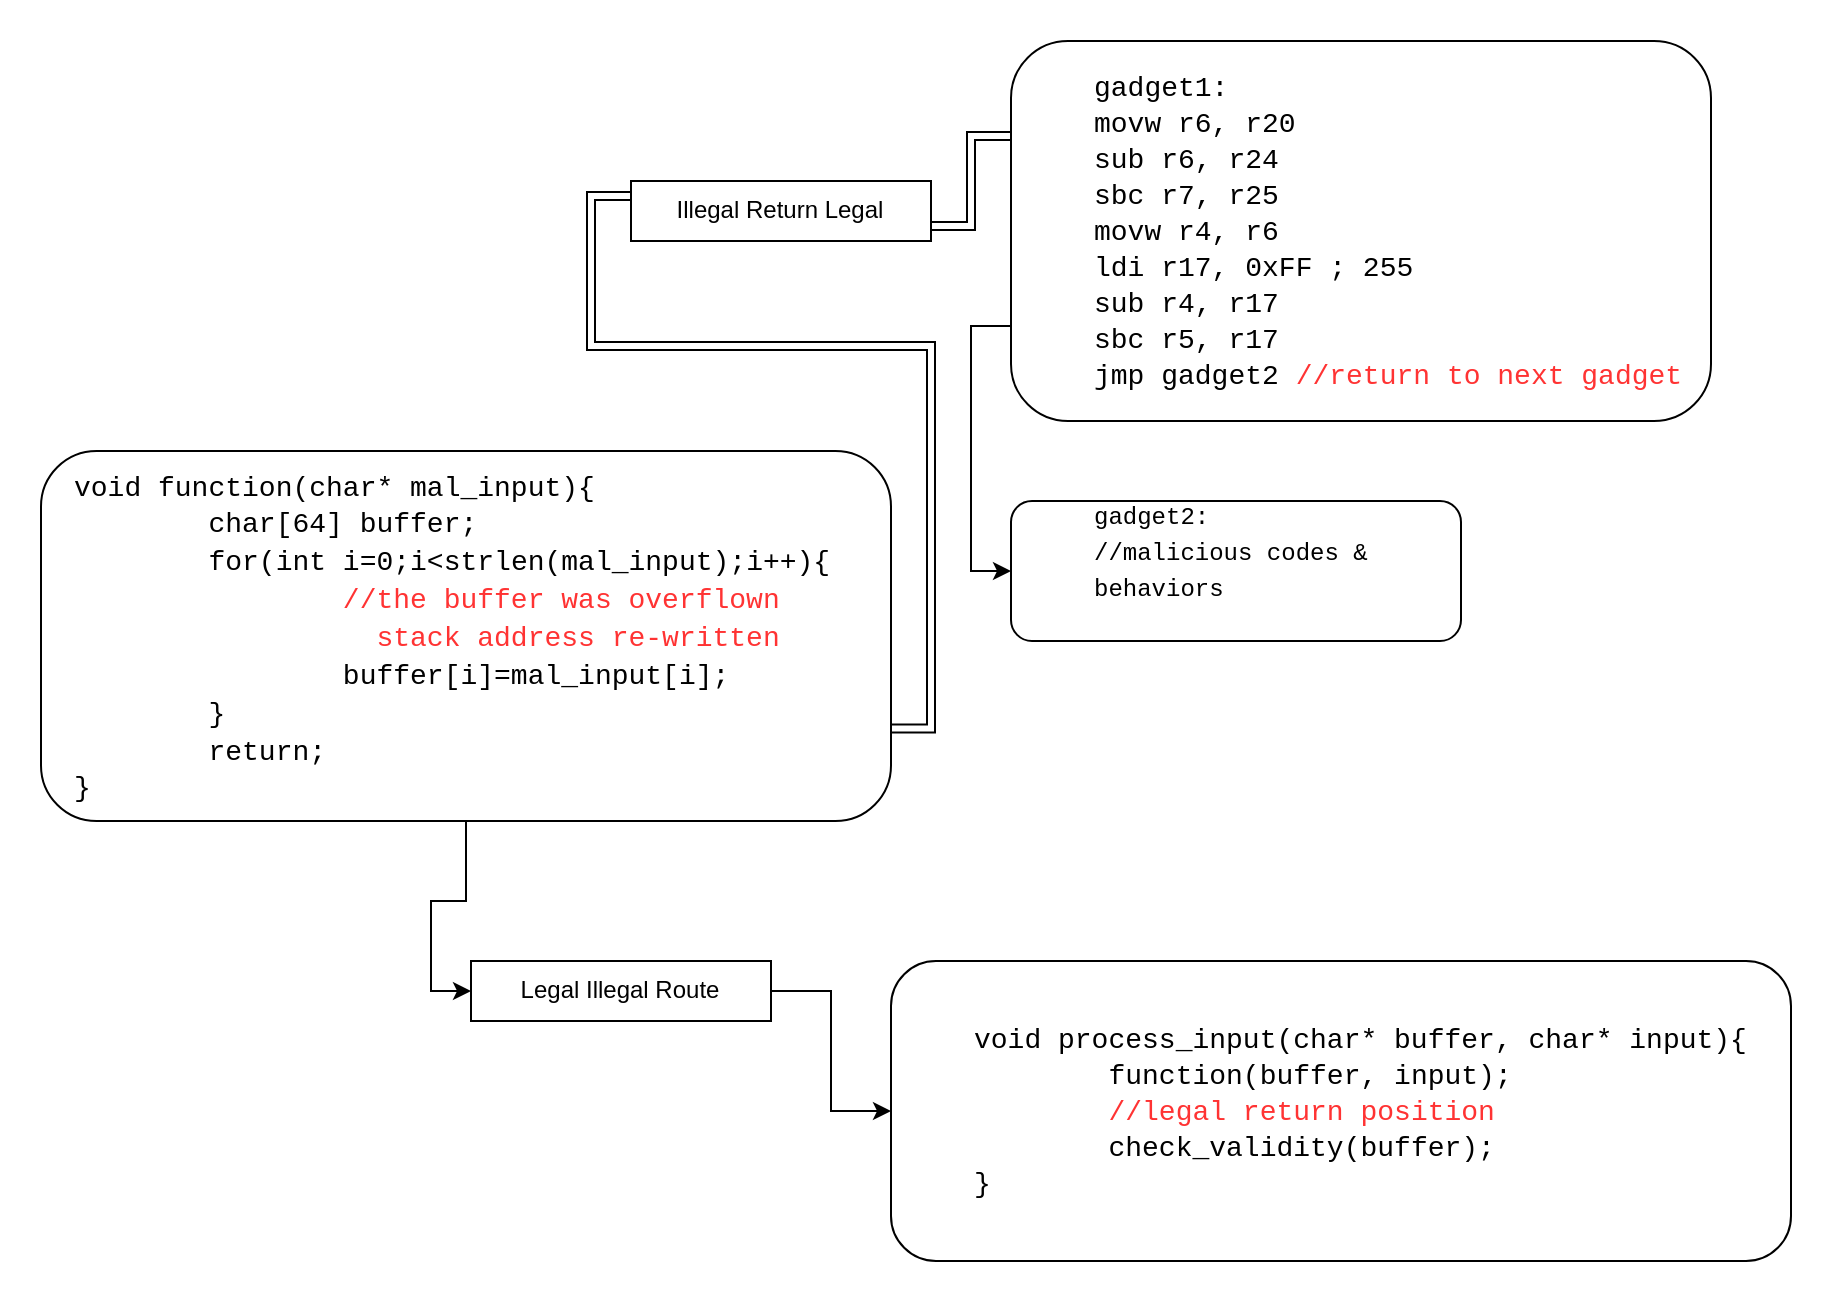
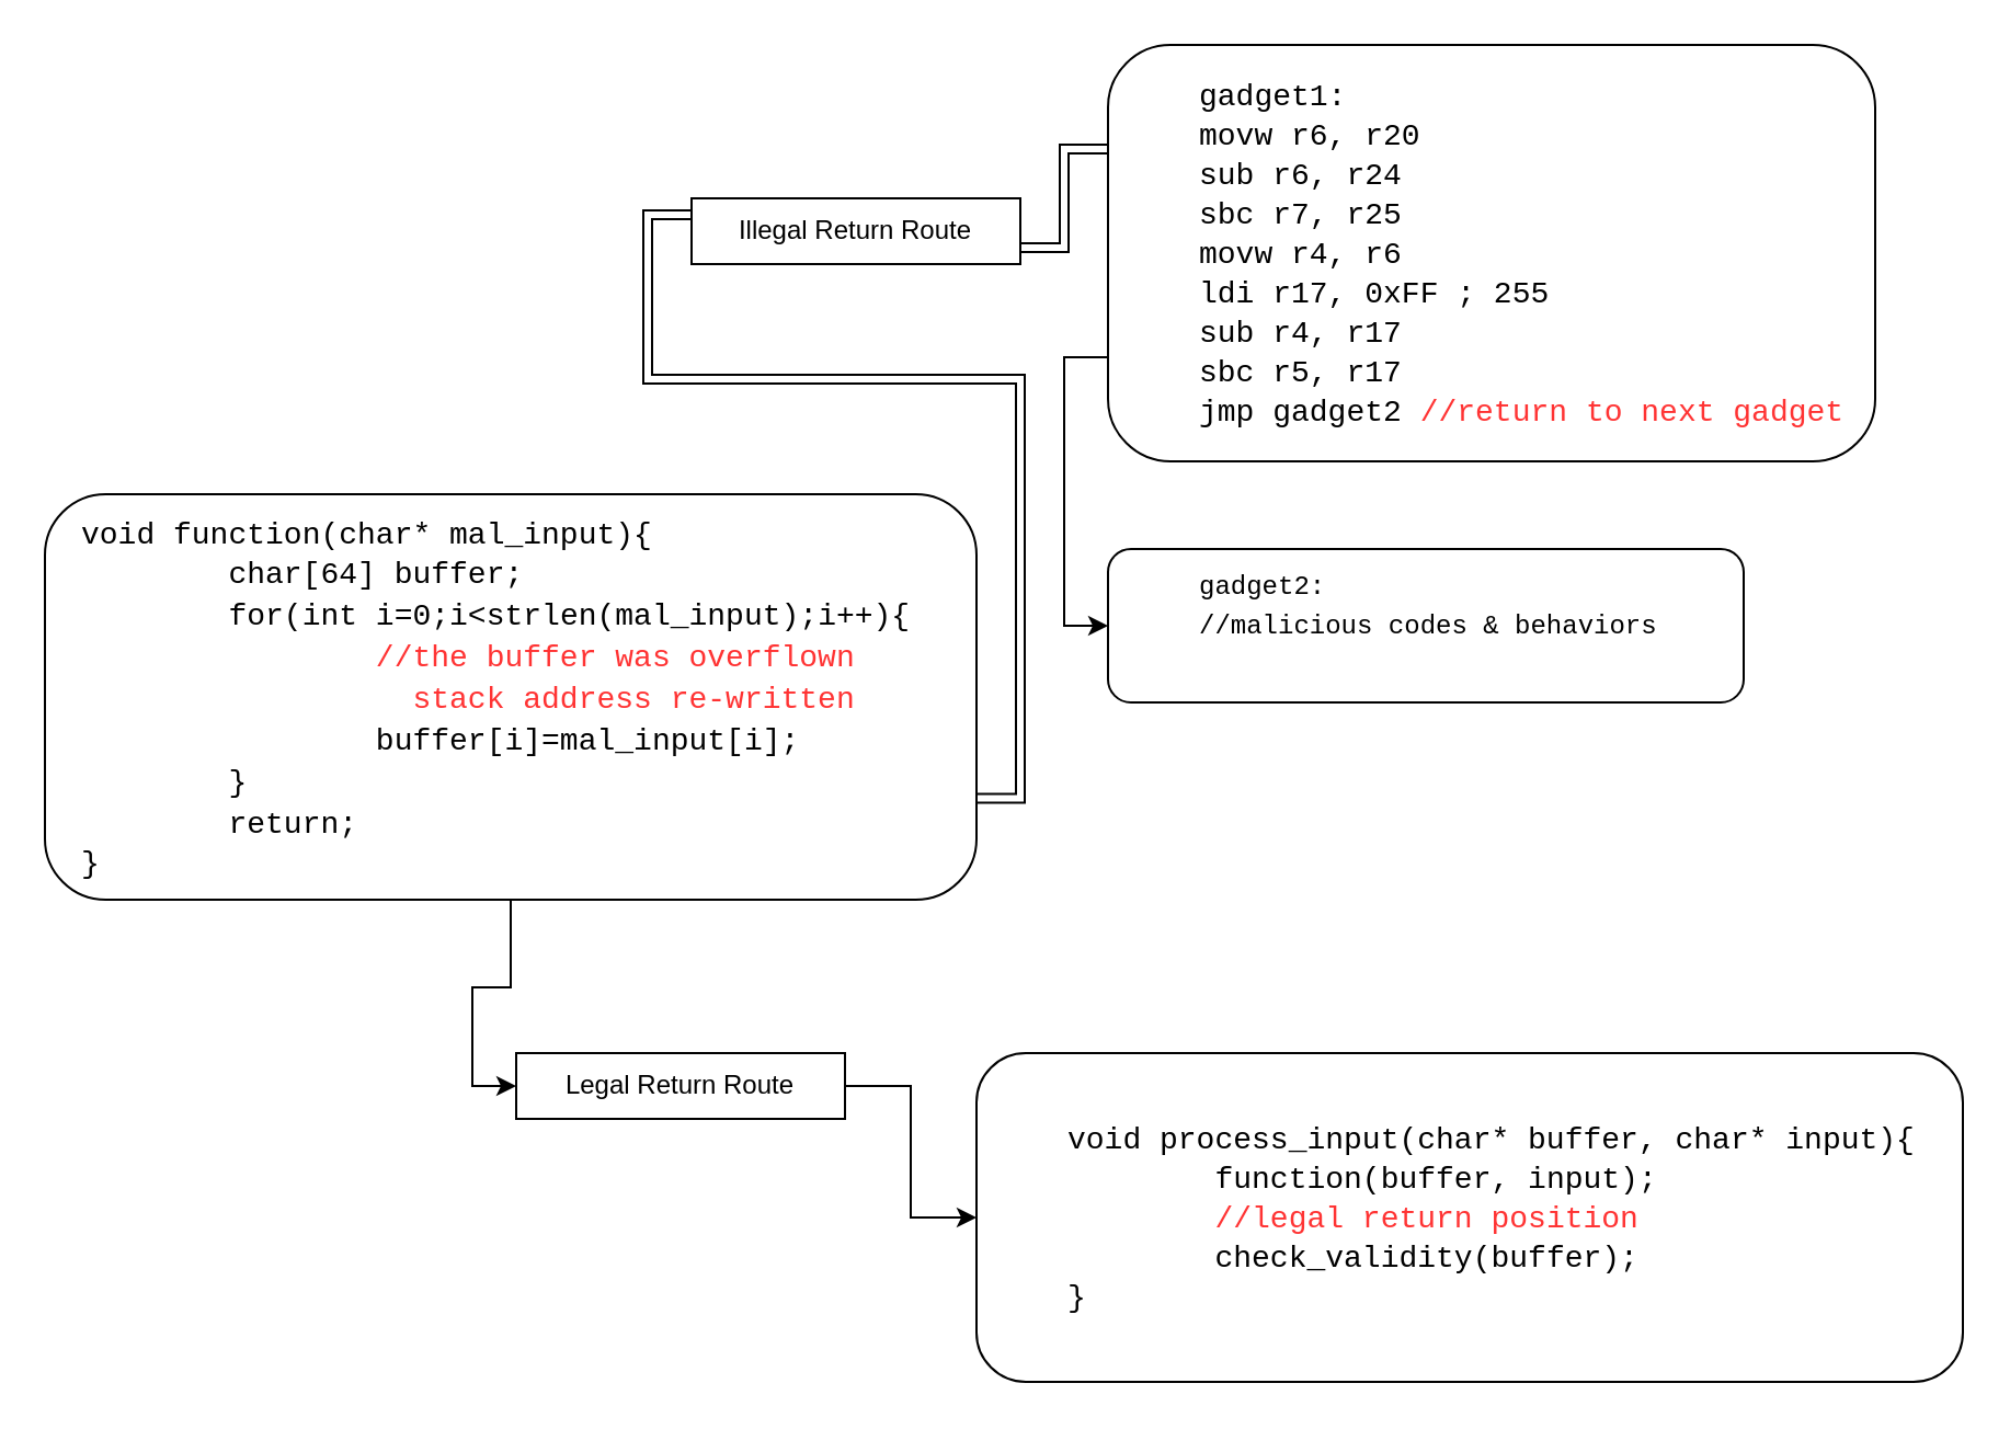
  <mxCell id="0" />
  <mxCell id="1" parent="0" />
  <mxCell id="2" style="edgeStyle=orthogonalEdgeStyle;rounded=0;orthogonalLoop=1;jettySize=auto;html=1;exitX=1;exitY=0.75;exitDx=0;exitDy=0;entryX=0;entryY=0.25;entryDx=0;entryDy=0;shape=link;" parent="1" source="10" target="7" edge="1"><mxGeometry relative="1" as="geometry" /></mxCell>
  <mxCell id="3" style="edgeStyle=orthogonalEdgeStyle;rounded=0;orthogonalLoop=1;jettySize=auto;html=1;exitX=1;exitY=0.5;exitDx=0;exitDy=0;entryX=0;entryY=0.5;entryDx=0;entryDy=0;" parent="1" source="13" target="11" edge="1"><mxGeometry relative="1" as="geometry"><mxPoint x="475" y="470" as="targetPoint" /></mxGeometry></mxCell>
  <mxCell id="4" value="" style="rounded=1;whiteSpace=wrap;html=1;align=left;" parent="1" vertex="1"><mxGeometry x="20" y="225" width="425" height="185" as="geometry" /></mxCell>
  <mxCell id="5" value="&lt;div style=&quot;font-family: Menlo, Monaco, &amp;quot;Courier New&amp;quot;, monospace; line-height: 18px; font-size: 14px;&quot;&gt;&lt;span style=&quot;background-color: rgb(255, 255, 255);&quot;&gt;&lt;font style=&quot;font-size: 14px;&quot;&gt;void function(char* mal_input){&lt;/font&gt;&lt;/span&gt;&lt;/div&gt;&lt;div style=&quot;font-family: Menlo, Monaco, &amp;quot;Courier New&amp;quot;, monospace; line-height: 18px; font-size: 14px;&quot;&gt;&lt;span style=&quot;background-color: rgb(255, 255, 255);&quot;&gt;&lt;font style=&quot;font-size: 14px;&quot;&gt;&lt;span style=&quot;white-space: pre;&quot;&gt;&#09;char[64] buffer;&lt;/span&gt;&lt;br&gt;&lt;/font&gt;&lt;/span&gt;&lt;/div&gt;&lt;div style=&quot;line-height: 18px; font-size: 14px;&quot;&gt;&lt;span style=&quot;background-color: rgb(255, 255, 255);&quot;&gt;&lt;font style=&quot;font-size: 14px;&quot; face=&quot;Menlo, Monaco, Courier New, monospace&quot;&gt;&lt;span style=&quot;white-space: pre;&quot;&gt;&#09;for(int i=0;i&amp;lt;strlen(mal_input);i++){&lt;/span&gt;&lt;/font&gt;&lt;/span&gt;&lt;/div&gt;&lt;div style=&quot;line-height: 18px; font-size: 14px;&quot;&gt;&lt;span style=&quot;background-color: rgb(255, 255, 255);&quot;&gt;&lt;font style=&quot;font-size: 14px;&quot; face=&quot;Menlo, Monaco, Courier New, monospace&quot;&gt;&lt;span style=&quot;white-space: pre;&quot;&gt;&lt;span style=&quot;white-space: pre;&quot;&gt;&#09;&lt;span style=&quot;white-space: pre;&quot;&gt;&#09;&lt;font style=&quot;font-size: 14px;&quot; color=&quot;#ff3333&quot;&gt;//the buffer was overflown&lt;/font&gt;&lt;/span&gt;&lt;/span&gt;&lt;br&gt;&lt;/span&gt;&lt;/font&gt;&lt;/span&gt;&lt;/div&gt;&lt;div style=&quot;line-height: 18px; font-size: 14px;&quot;&gt;&lt;span style=&quot;background-color: rgb(255, 255, 255);&quot;&gt;&lt;font style=&quot;font-size: 14px;&quot; face=&quot;Menlo, Monaco, Courier New, monospace&quot;&gt;&lt;span style=&quot;white-space: pre;&quot;&gt;&lt;span style=&quot;white-space: pre;&quot;&gt;&lt;span style=&quot;white-space: pre;&quot;&gt;&lt;font style=&quot;font-size: 14px;&quot; color=&quot;#ff3333&quot;&gt;&lt;span style=&quot;white-space: pre;&quot;&gt;&#09;&lt;span style=&quot;white-space: pre;&quot;&gt;&#09;  stack address re-written&lt;/span&gt;&lt;/span&gt;&lt;br&gt;&lt;/font&gt;&lt;/span&gt;&lt;/span&gt;&lt;/span&gt;&lt;/font&gt;&lt;/span&gt;&lt;/div&gt;&lt;div style=&quot;line-height: 18px; font-size: 14px;&quot;&gt;&lt;span style=&quot;background-color: rgb(255, 255, 255);&quot;&gt;&lt;font style=&quot;font-size: 14px;&quot; face=&quot;Menlo, Monaco, Courier New, monospace&quot;&gt;&#09;&#09;&lt;span style=&quot;white-space: pre;&quot;&gt;&#09;&lt;span style=&quot;white-space: pre;&quot;&gt;&#09;&lt;/span&gt;buffer[i]=mal_input[i];&lt;/span&gt;&lt;/font&gt;&lt;/span&gt;&lt;/div&gt;&lt;div style=&quot;line-height: 18px; font-size: 14px;&quot;&gt;&lt;font style=&quot;font-size: 14px;&quot;&gt;&lt;span style=&quot;white-space: pre; font-family: Menlo, Monaco, &amp;quot;Courier New&amp;quot;, monospace;&quot;&gt;&#09;&lt;/span&gt;&lt;span style=&quot;white-space: pre; font-family: Menlo, Monaco, &amp;quot;Courier New&amp;quot;, monospace; background-color: rgb(255, 255, 255);&quot;&gt;}&lt;/span&gt;&lt;/font&gt;&lt;/div&gt;&lt;div style=&quot;line-height: 18px; font-size: 14px;&quot;&gt;&lt;span style=&quot;white-space: pre; font-family: Menlo, Monaco, &amp;quot;Courier New&amp;quot;, monospace; background-color: rgb(255, 255, 255);&quot;&gt;&lt;font style=&quot;font-size: 14px;&quot;&gt;&lt;span style=&quot;white-space: pre;&quot;&gt;&#09;return;&lt;/span&gt;&lt;br&gt;&lt;/font&gt;&lt;/span&gt;&lt;/div&gt;&lt;div style=&quot;font-family: Menlo, Monaco, &amp;quot;Courier New&amp;quot;, monospace; line-height: 18px; font-size: 14px;&quot;&gt;&lt;span style=&quot;background-color: rgb(255, 255, 255);&quot;&gt;&lt;font style=&quot;font-size: 14px;&quot;&gt;}&lt;/font&gt;&lt;/span&gt;&lt;/div&gt;" style="text;html=1;strokeColor=none;fillColor=none;align=left;verticalAlign=middle;whiteSpace=wrap;rounded=0;" parent="1" vertex="1"><mxGeometry x="35" y="232.5" width="380" height="170" as="geometry" /></mxCell>
  <mxCell id="6" style="edgeStyle=orthogonalEdgeStyle;rounded=0;orthogonalLoop=1;jettySize=auto;html=1;exitX=0;exitY=0.75;exitDx=0;exitDy=0;entryX=0;entryY=0.5;entryDx=0;entryDy=0;" parent="1" source="7" target="8" edge="1"><mxGeometry relative="1" as="geometry" /></mxCell>
  <mxCell id="7" value="&lt;blockquote style=&quot;margin: 0px 0px 0px 40px; border: medium; padding: 0px; font-size: 14px;&quot;&gt;&lt;div style=&quot;border-color: var(--border-color); font-family: Menlo, Monaco, &amp;quot;Courier New&amp;quot;, monospace; line-height: 18px;&quot;&gt;&lt;span style=&quot;background-color: rgb(255, 255, 255);&quot;&gt;gadget1:&lt;/span&gt;&lt;/div&gt;&lt;div style=&quot;border-color: var(--border-color); line-height: 18px;&quot;&gt;&lt;div style=&quot;font-family: Menlo, Monaco, &amp;quot;Courier New&amp;quot;, monospace; line-height: 18px;&quot;&gt;&lt;div&gt;&lt;span style=&quot;background-color: rgb(255, 255, 255);&quot;&gt;movw r6, r20&lt;/span&gt;&lt;/div&gt;&lt;div&gt;&lt;span style=&quot;background-color: rgb(255, 255, 255);&quot;&gt;sub  r6, r24&lt;/span&gt;&lt;/div&gt;&lt;div&gt;&lt;span style=&quot;background-color: rgb(255, 255, 255);&quot;&gt;sbc  r7, r25&lt;/span&gt;&lt;/div&gt;&lt;div&gt;&lt;span style=&quot;background-color: rgb(255, 255, 255);&quot;&gt;movw r4, r6&lt;/span&gt;&lt;/div&gt;&lt;div&gt;&lt;span style=&quot;background-color: rgb(255, 255, 255);&quot;&gt;ldi  r17, 0xFF   ; 255&lt;/span&gt;&lt;/div&gt;&lt;div&gt;&lt;span style=&quot;background-color: rgb(255, 255, 255);&quot;&gt;sub  r4, r17&lt;/span&gt;&lt;/div&gt;&lt;div&gt;&lt;span style=&quot;background-color: rgb(255, 255, 255);&quot;&gt;sbc  r5, r17&lt;/span&gt;&lt;/div&gt;&lt;div&gt;&lt;span style=&quot;background-color: rgb(255, 255, 255);&quot;&gt;jmp gadget2&amp;nbsp;&lt;font style=&quot;font-size: 14px;&quot; color=&quot;#ff3333&quot;&gt;//return to next gadget&lt;/font&gt;&lt;/span&gt;&lt;/div&gt;&lt;/div&gt;&lt;/div&gt;&lt;/blockquote&gt;" style="rounded=1;whiteSpace=wrap;html=1;align=left;" parent="1" vertex="1"><mxGeometry x="505" y="20" width="350" height="190" as="geometry" /></mxCell>
- <mxCell id="8" value="&lt;blockquote style=&quot;margin: 0 0 0 40px; border: none; padding: 0px;&quot;&gt;&lt;div style=&quot;border-color: var(--border-color); font-family: Menlo, Monaco, &amp;quot;Courier New&amp;quot;, monospace; line-height: 18px;&quot;&gt;&lt;span style=&quot;background-color: rgb(255, 255, 255);&quot;&gt;gadget2:&lt;/span&gt;&lt;/div&gt;&lt;div style=&quot;border-color: var(--border-color); font-family: Menlo, Monaco, &amp;quot;Courier New&amp;quot;, monospace; line-height: 18px;&quot;&gt;&lt;span style=&quot;background-color: rgb(255, 255, 255);&quot;&gt;//malicious codes &amp;amp; behaviors&lt;/span&gt;&lt;/div&gt;&lt;div style=&quot;border-color: var(--border-color); line-height: 18px;&quot;&gt;&lt;div style=&quot;font-family: Menlo, Monaco, &amp;quot;Courier New&amp;quot;, monospace; line-height: 18px;&quot;&gt;&lt;br&gt;&lt;/div&gt;&lt;/div&gt;&lt;/blockquote&gt;" style="rounded=1;whiteSpace=wrap;html=1;align=left;" parent="1" vertex="1"><mxGeometry x="505" y="250" width="225" height="70" as="geometry" /></mxCell>
+ <mxCell id="8" value="&lt;blockquote style=&quot;margin: 0 0 0 40px; border: none; padding: 0px;&quot;&gt;&lt;div style=&quot;border-color: var(--border-color); font-family: Menlo, Monaco, &amp;quot;Courier New&amp;quot;, monospace; line-height: 18px;&quot;&gt;&lt;span style=&quot;background-color: rgb(255, 255, 255);&quot;&gt;gadget2:&lt;/span&gt;&lt;/div&gt;&lt;div style=&quot;border-color: var(--border-color); font-family: Menlo, Monaco, &amp;quot;Courier New&amp;quot;, monospace; line-height: 18px;&quot;&gt;&lt;span style=&quot;background-color: rgb(255, 255, 255);&quot;&gt;//malicious codes &amp;amp; behaviors&lt;/span&gt;&lt;/div&gt;&lt;div style=&quot;border-color: var(--border-color); line-height: 18px;&quot;&gt;&lt;div style=&quot;font-family: Menlo, Monaco, &amp;quot;Courier New&amp;quot;, monospace; line-height: 18px;&quot;&gt;&lt;br&gt;&lt;/div&gt;&lt;/div&gt;&lt;/blockquote&gt;" style="rounded=1;whiteSpace=wrap;html=1;align=left;" parent="1" vertex="1"><mxGeometry x="505" y="250" width="290" height="70" as="geometry" /></mxCell>
  <mxCell id="9" value="" style="edgeStyle=orthogonalEdgeStyle;rounded=0;orthogonalLoop=1;jettySize=auto;html=1;exitX=1;exitY=0.75;exitDx=0;exitDy=0;entryX=0;entryY=0.25;entryDx=0;entryDy=0;shape=link;" parent="1" source="4" target="10" edge="1"><mxGeometry relative="1" as="geometry"><mxPoint x="425" y="323.02" as="sourcePoint" /><mxPoint x="505" y="83" as="targetPoint" /></mxGeometry></mxCell>
- <mxCell id="10" value="Illegal Return Legal" style="text;html=1;strokeColor=default;fillColor=none;align=center;verticalAlign=middle;whiteSpace=wrap;rounded=0;" parent="1" vertex="1"><mxGeometry x="315" y="90" width="150" height="30" as="geometry" /></mxCell>
+ <mxCell id="10" value="Illegal Return Route" style="text;html=1;strokeColor=default;fillColor=none;align=center;verticalAlign=middle;whiteSpace=wrap;rounded=0;" parent="1" vertex="1"><mxGeometry x="315" y="90" width="150" height="30" as="geometry" /></mxCell>
  <mxCell id="11" value="&lt;blockquote style=&quot;margin: 0px 0px 0px 40px; border: medium; padding: 0px; font-size: 14px;&quot;&gt;&lt;div style=&quot;border-color: var(--border-color); font-family: Menlo, Monaco, &amp;quot;Courier New&amp;quot;, monospace; line-height: 18px;&quot;&gt;&lt;span style=&quot;background-color: rgb(255, 255, 255);&quot;&gt;void process_input(char* buffer, char* input){&lt;/span&gt;&lt;/div&gt;&lt;div style=&quot;border-color: var(--border-color); font-family: Menlo, Monaco, &amp;quot;Courier New&amp;quot;, monospace; line-height: 18px;&quot;&gt;&lt;span style=&quot;background-color: rgb(255, 255, 255);&quot;&gt;&lt;span style=&quot;white-space: pre;&quot;&gt;&#09;function(buffer, input);&lt;/span&gt;&lt;br&gt;&lt;/span&gt;&lt;/div&gt;&lt;div style=&quot;border-color: var(--border-color); font-family: Menlo, Monaco, &amp;quot;Courier New&amp;quot;, monospace; line-height: 18px;&quot;&gt;&lt;span style=&quot;background-color: rgb(255, 255, 255);&quot;&gt;&lt;span style=&quot;white-space: pre;&quot;&gt;&lt;span style=&quot;white-space: pre;&quot;&gt;&#09;&lt;font style=&quot;font-size: 14px;&quot; color=&quot;#ff3333&quot;&gt;//legal return position&lt;/font&gt;&lt;/span&gt;&lt;br&gt;&lt;/span&gt;&lt;/span&gt;&lt;/div&gt;&lt;div style=&quot;border-color: var(--border-color); font-family: Menlo, Monaco, &amp;quot;Courier New&amp;quot;, monospace; line-height: 18px;&quot;&gt;&lt;span style=&quot;background-color: rgb(255, 255, 255);&quot;&gt;&lt;span style=&quot;white-space: pre;&quot;&gt;&lt;span style=&quot;white-space: pre;&quot;&gt;&#09;check_validity(buffer);&lt;/span&gt;&lt;br&gt;&lt;/span&gt;&lt;/span&gt;&lt;/div&gt;&lt;div style=&quot;border-color: var(--border-color); font-family: Menlo, Monaco, &amp;quot;Courier New&amp;quot;, monospace; line-height: 18px;&quot;&gt;&lt;span style=&quot;background-color: rgb(255, 255, 255);&quot;&gt;}&lt;/span&gt;&lt;/div&gt;&lt;/blockquote&gt;" style="rounded=1;whiteSpace=wrap;html=1;align=left;" parent="1" vertex="1"><mxGeometry x="445" y="480" width="450" height="150" as="geometry" /></mxCell>
  <mxCell id="12" value="" style="edgeStyle=orthogonalEdgeStyle;rounded=0;orthogonalLoop=1;jettySize=auto;html=1;exitX=0.5;exitY=1;exitDx=0;exitDy=0;entryX=0;entryY=0.5;entryDx=0;entryDy=0;" parent="1" source="4" target="13" edge="1"><mxGeometry relative="1" as="geometry"><mxPoint x="445" y="530" as="targetPoint" /><mxPoint x="425" y="390" as="sourcePoint" /><Array as="points"><mxPoint x="232" y="450" /><mxPoint x="215" y="450" /><mxPoint x="215" y="495" /></Array></mxGeometry></mxCell>
- <mxCell id="13" value="Legal Illegal Route" style="text;html=1;strokeColor=default;fillColor=none;align=center;verticalAlign=middle;whiteSpace=wrap;rounded=0;" parent="1" vertex="1"><mxGeometry x="235" y="480" width="150" height="30" as="geometry" /></mxCell>
+ <mxCell id="13" value="Legal Return Route" style="text;html=1;strokeColor=default;fillColor=none;align=center;verticalAlign=middle;whiteSpace=wrap;rounded=0;" parent="1" vertex="1"><mxGeometry x="235" y="480" width="150" height="30" as="geometry" /></mxCell>
